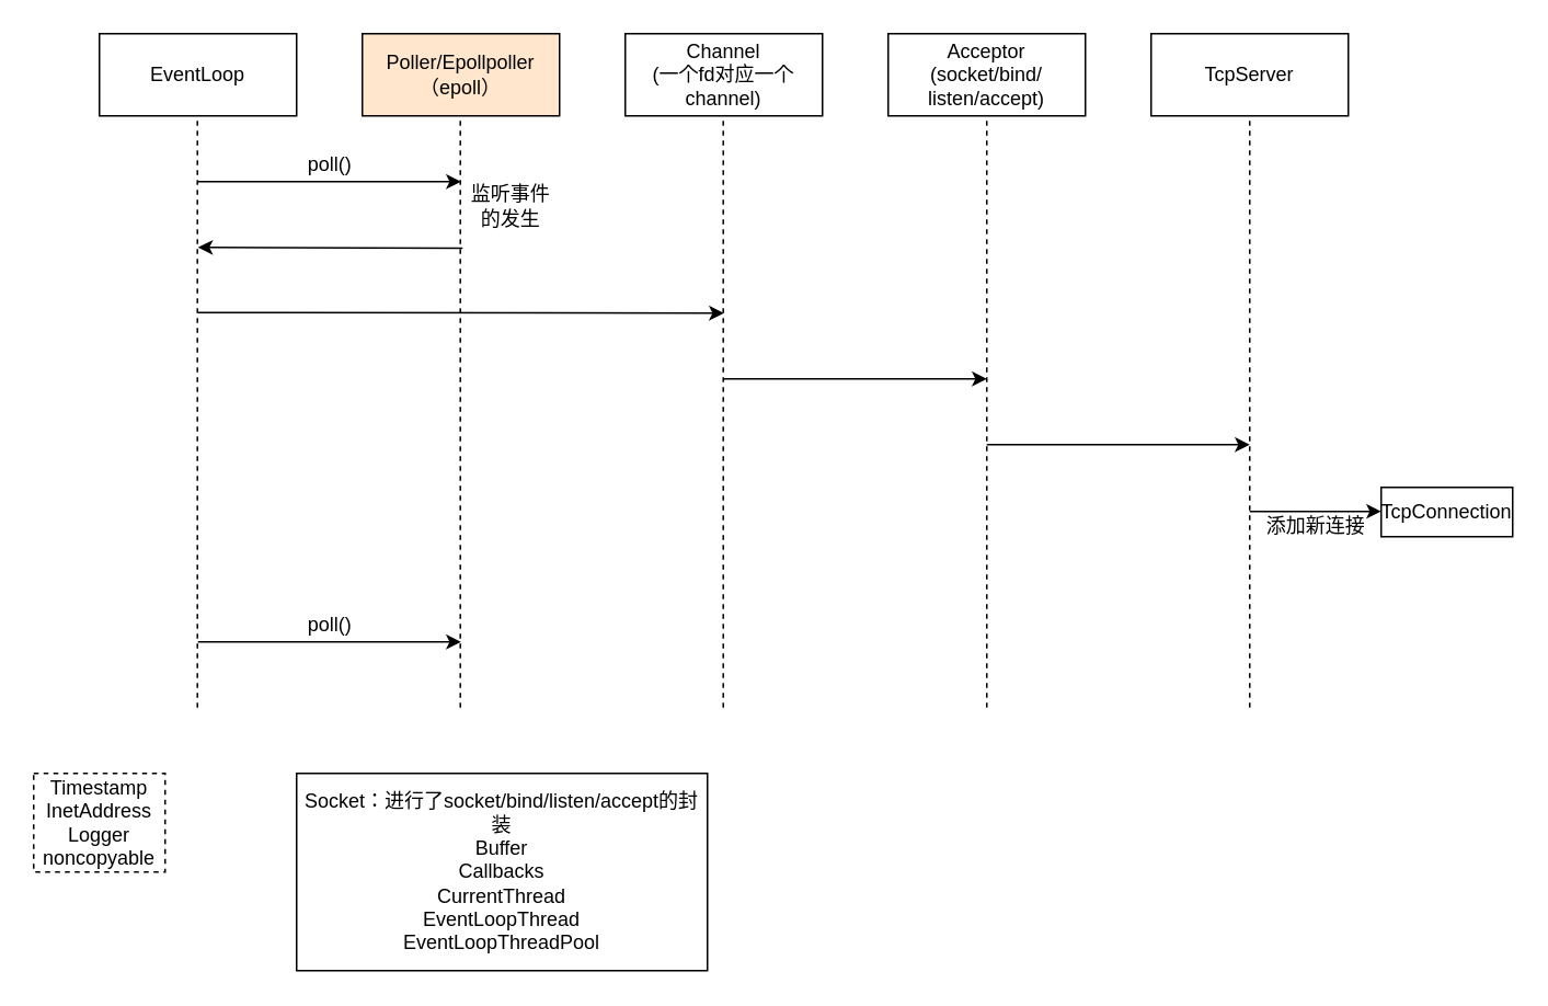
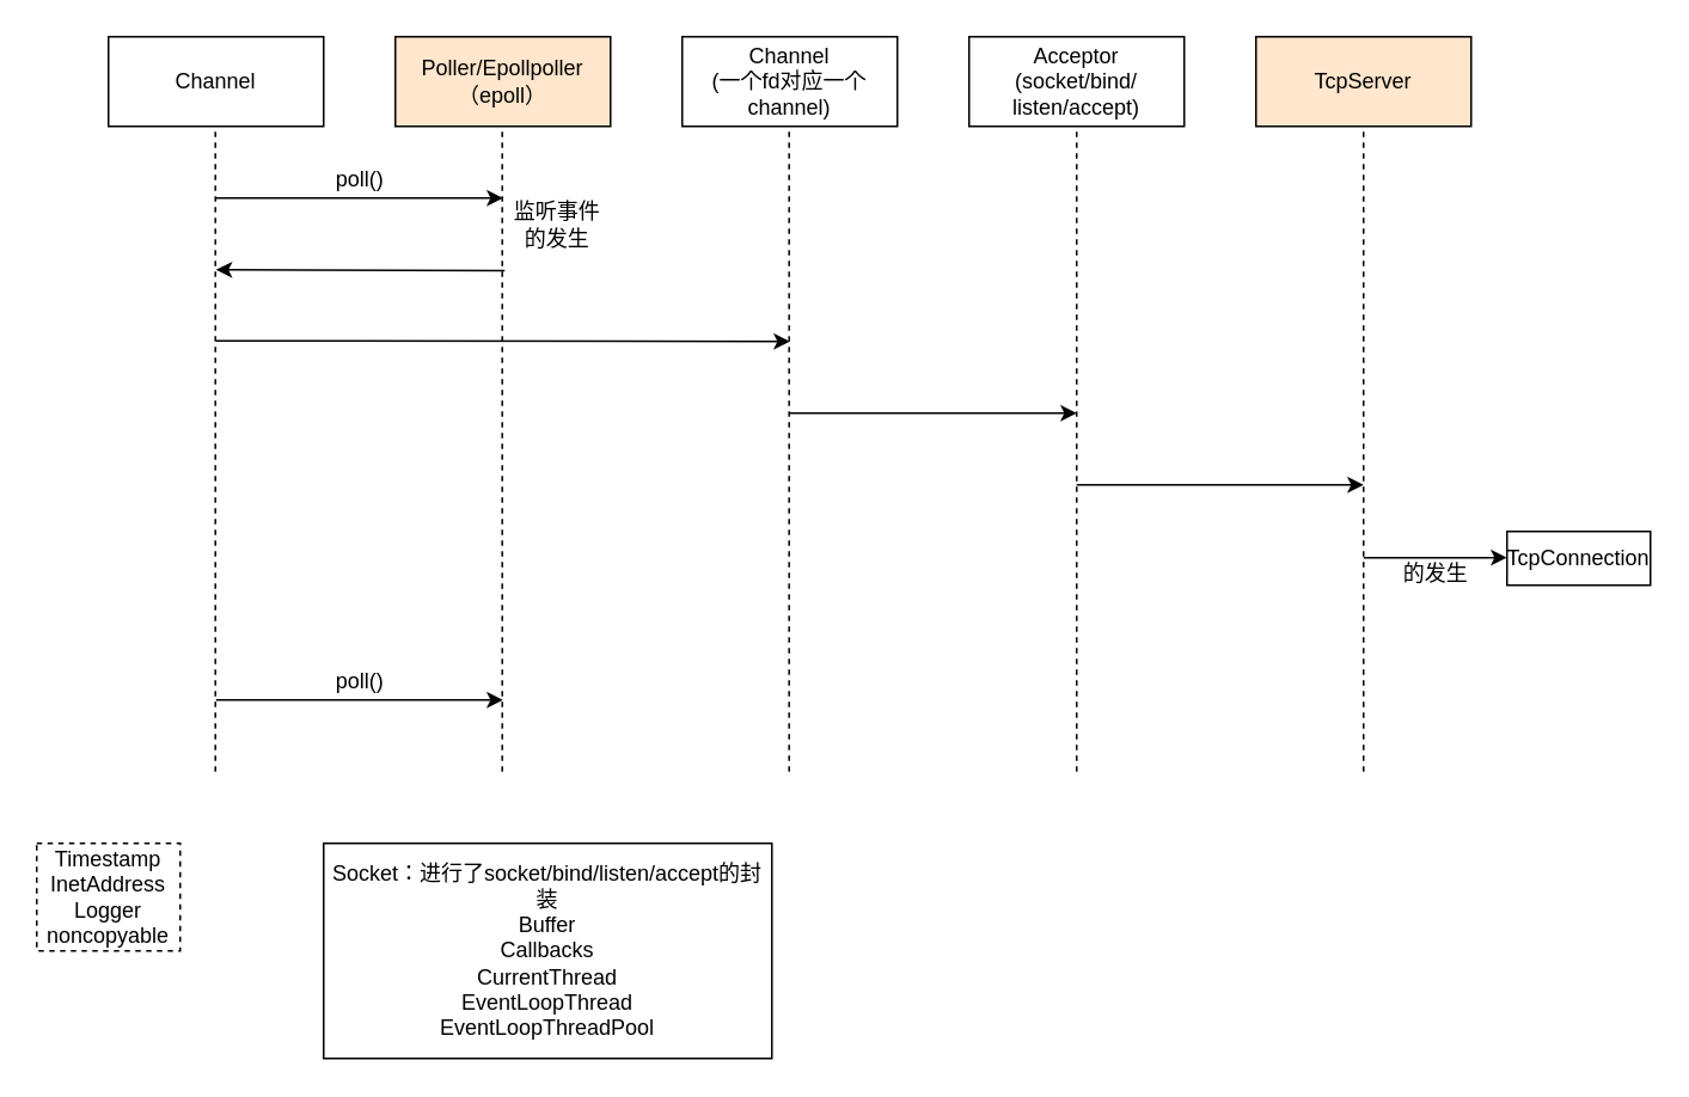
  <mxCell id="0" />
  <mxCell id="1" parent="0" />
- <mxCell id="2" value="EventLoop" style="rounded=0;whiteSpace=wrap;html=1;" vertex="1" parent="1"><mxGeometry x="60" y="20" width="120" height="50" as="geometry" /></mxCell>
+ <mxCell id="2" value="Channel" style="rounded=0;whiteSpace=wrap;html=1;" vertex="1" parent="1"><mxGeometry x="60" y="20" width="120" height="50" as="geometry" /></mxCell>
  <mxCell id="3" value="Poller/Epollpoller（epoll）" style="rounded=0;whiteSpace=wrap;html=1;fillColor=#ffe6cc;" vertex="1" parent="1"><mxGeometry x="220" y="20" width="120" height="50" as="geometry" /></mxCell>
  <mxCell id="4" value="Channel&lt;br&gt;(一个fd对应一个channel)" style="rounded=0;whiteSpace=wrap;html=1;" vertex="1" parent="1"><mxGeometry x="380" y="20" width="120" height="50" as="geometry" /></mxCell>
  <mxCell id="5" value="" style="endArrow=none;dashed=1;html=1;rounded=0;entryX=0.5;entryY=1;entryDx=0;entryDy=0;" edge="1" parent="1"><mxGeometry width="50" height="50" relative="1" as="geometry"><mxPoint x="439.63" y="430" as="sourcePoint" /><mxPoint x="439.63" y="70" as="targetPoint" /></mxGeometry></mxCell>
  <mxCell id="6" value="" style="endArrow=none;dashed=1;html=1;rounded=0;entryX=0.5;entryY=1;entryDx=0;entryDy=0;" edge="1" parent="1"><mxGeometry width="50" height="50" relative="1" as="geometry"><mxPoint x="119.63" y="430" as="sourcePoint" /><mxPoint x="119.63" y="70" as="targetPoint" /></mxGeometry></mxCell>
  <mxCell id="7" value="" style="endArrow=none;dashed=1;html=1;rounded=0;entryX=0.5;entryY=1;entryDx=0;entryDy=0;" edge="1" parent="1"><mxGeometry width="50" height="50" relative="1" as="geometry"><mxPoint x="279.63" y="430" as="sourcePoint" /><mxPoint x="279.63" y="70" as="targetPoint" /></mxGeometry></mxCell>
  <mxCell id="8" value="" style="endArrow=classic;html=1;rounded=0;" edge="1" parent="1"><mxGeometry width="50" height="50" relative="1" as="geometry"><mxPoint x="120" y="110" as="sourcePoint" /><mxPoint x="280" y="110" as="targetPoint" /></mxGeometry></mxCell>
  <mxCell id="9" value="poll()" style="text;html=1;resizable=0;autosize=1;align=center;verticalAlign=middle;points=[];fillColor=none;strokeColor=none;rounded=0;" vertex="1" parent="1"><mxGeometry x="180" y="90" width="40" height="20" as="geometry" /></mxCell>
  <mxCell id="10" value="" style="endArrow=classic;html=1;rounded=0;" edge="1" parent="1"><mxGeometry width="50" height="50" relative="1" as="geometry"><mxPoint x="281" y="150.5" as="sourcePoint" /><mxPoint x="120" y="150" as="targetPoint" /></mxGeometry></mxCell>
  <mxCell id="11" value="" style="endArrow=classic;html=1;rounded=0;" edge="1" parent="1"><mxGeometry width="50" height="50" relative="1" as="geometry"><mxPoint x="120" y="189.63" as="sourcePoint" /><mxPoint x="440" y="190" as="targetPoint" /></mxGeometry></mxCell>
  <mxCell id="12" value="Acceptor&lt;br&gt;(socket/bind/&lt;br&gt;listen/accept)" style="rounded=0;whiteSpace=wrap;html=1;" vertex="1" parent="1"><mxGeometry x="540" y="20" width="120" height="50" as="geometry" /></mxCell>
  <mxCell id="13" value="" style="endArrow=classic;html=1;rounded=0;" edge="1" parent="1"><mxGeometry width="50" height="50" relative="1" as="geometry"><mxPoint x="440" y="230" as="sourcePoint" /><mxPoint x="600" y="230" as="targetPoint" /></mxGeometry></mxCell>
  <mxCell id="14" value="" style="endArrow=none;dashed=1;html=1;rounded=0;entryX=0.5;entryY=1;entryDx=0;entryDy=0;" edge="1" parent="1"><mxGeometry width="50" height="50" relative="1" as="geometry"><mxPoint x="600" y="430" as="sourcePoint" /><mxPoint x="600" y="70" as="targetPoint" /></mxGeometry></mxCell>
- <mxCell id="15" value="TcpServer" style="rounded=0;whiteSpace=wrap;html=1;" vertex="1" parent="1"><mxGeometry x="700" y="20" width="120" height="50" as="geometry" /></mxCell>
+ <mxCell id="15" value="TcpServer" style="rounded=0;whiteSpace=wrap;html=1;fillColor=#ffe6cc;" vertex="1" parent="1"><mxGeometry x="700" y="20" width="120" height="50" as="geometry" /></mxCell>
  <mxCell id="16" value="" style="endArrow=none;dashed=1;html=1;rounded=0;entryX=0.5;entryY=1;entryDx=0;entryDy=0;" edge="1" parent="1"><mxGeometry width="50" height="50" relative="1" as="geometry"><mxPoint x="760" y="430" as="sourcePoint" /><mxPoint x="760" y="70" as="targetPoint" /></mxGeometry></mxCell>
  <mxCell id="17" value="监听事件&lt;br&gt;的发生" style="text;html=1;resizable=0;autosize=1;align=center;verticalAlign=middle;points=[];fillColor=none;strokeColor=none;rounded=0;" vertex="1" parent="1"><mxGeometry x="280" y="110" width="60" height="30" as="geometry" /></mxCell>
  <mxCell id="18" value="" style="endArrow=classic;html=1;rounded=0;" edge="1" parent="1"><mxGeometry width="50" height="50" relative="1" as="geometry"><mxPoint x="120" y="390" as="sourcePoint" /><mxPoint x="280" y="390" as="targetPoint" /></mxGeometry></mxCell>
  <mxCell id="19" value="poll()" style="text;html=1;resizable=0;autosize=1;align=center;verticalAlign=middle;points=[];fillColor=none;strokeColor=none;rounded=0;" vertex="1" parent="1"><mxGeometry x="180" y="370" width="40" height="20" as="geometry" /></mxCell>
  <mxCell id="20" value="" style="endArrow=classic;html=1;rounded=0;" edge="1" parent="1"><mxGeometry width="50" height="50" relative="1" as="geometry"><mxPoint x="600" y="270" as="sourcePoint" /><mxPoint x="760" y="270" as="targetPoint" /></mxGeometry></mxCell>
  <mxCell id="21" value="" style="endArrow=classic;html=1;rounded=0;" edge="1" parent="1"><mxGeometry width="50" height="50" relative="1" as="geometry"><mxPoint x="760" y="310.63" as="sourcePoint" /><mxPoint x="840" y="310.63" as="targetPoint" /></mxGeometry></mxCell>
  <mxCell id="22" value="TcpConnection" style="rounded=0;whiteSpace=wrap;html=1;" vertex="1" parent="1"><mxGeometry x="840" y="296" width="80" height="30" as="geometry" /></mxCell>
- <mxCell id="23" value="添加新连接" style="text;html=1;resizable=0;autosize=1;align=center;verticalAlign=middle;points=[];fillColor=none;strokeColor=none;rounded=0;" vertex="1" parent="1"><mxGeometry x="760" y="310" width="80" height="20" as="geometry" /></mxCell>
+ <mxCell id="23" value="的发生" style="text;html=1;resizable=0;autosize=1;align=center;verticalAlign=middle;points=[];fillColor=none;strokeColor=none;rounded=0;" vertex="1" parent="1"><mxGeometry x="760" y="310" width="80" height="20" as="geometry" /></mxCell>
  <mxCell id="24" value="Timestamp&lt;br&gt;InetAddress&lt;br&gt;Logger&lt;br&gt;noncopyable" style="rounded=0;whiteSpace=wrap;html=1;dashed=1;" vertex="1" parent="1"><mxGeometry y="470" width="80" height="60" as="geometry" x="20" /></mxCell>
  <mxCell id="25" value="Socket：进行了socket/bind/listen/accept的封装&lt;br&gt;Buffer&lt;br&gt;Callbacks&lt;br&gt;CurrentThread&lt;br&gt;EventLoopThread&lt;br&gt;EventLoopThreadPool" style="rounded=0;whiteSpace=wrap;html=1;" vertex="1" parent="1"><mxGeometry x="180" y="470" width="250" height="120" as="geometry" /></mxCell>
